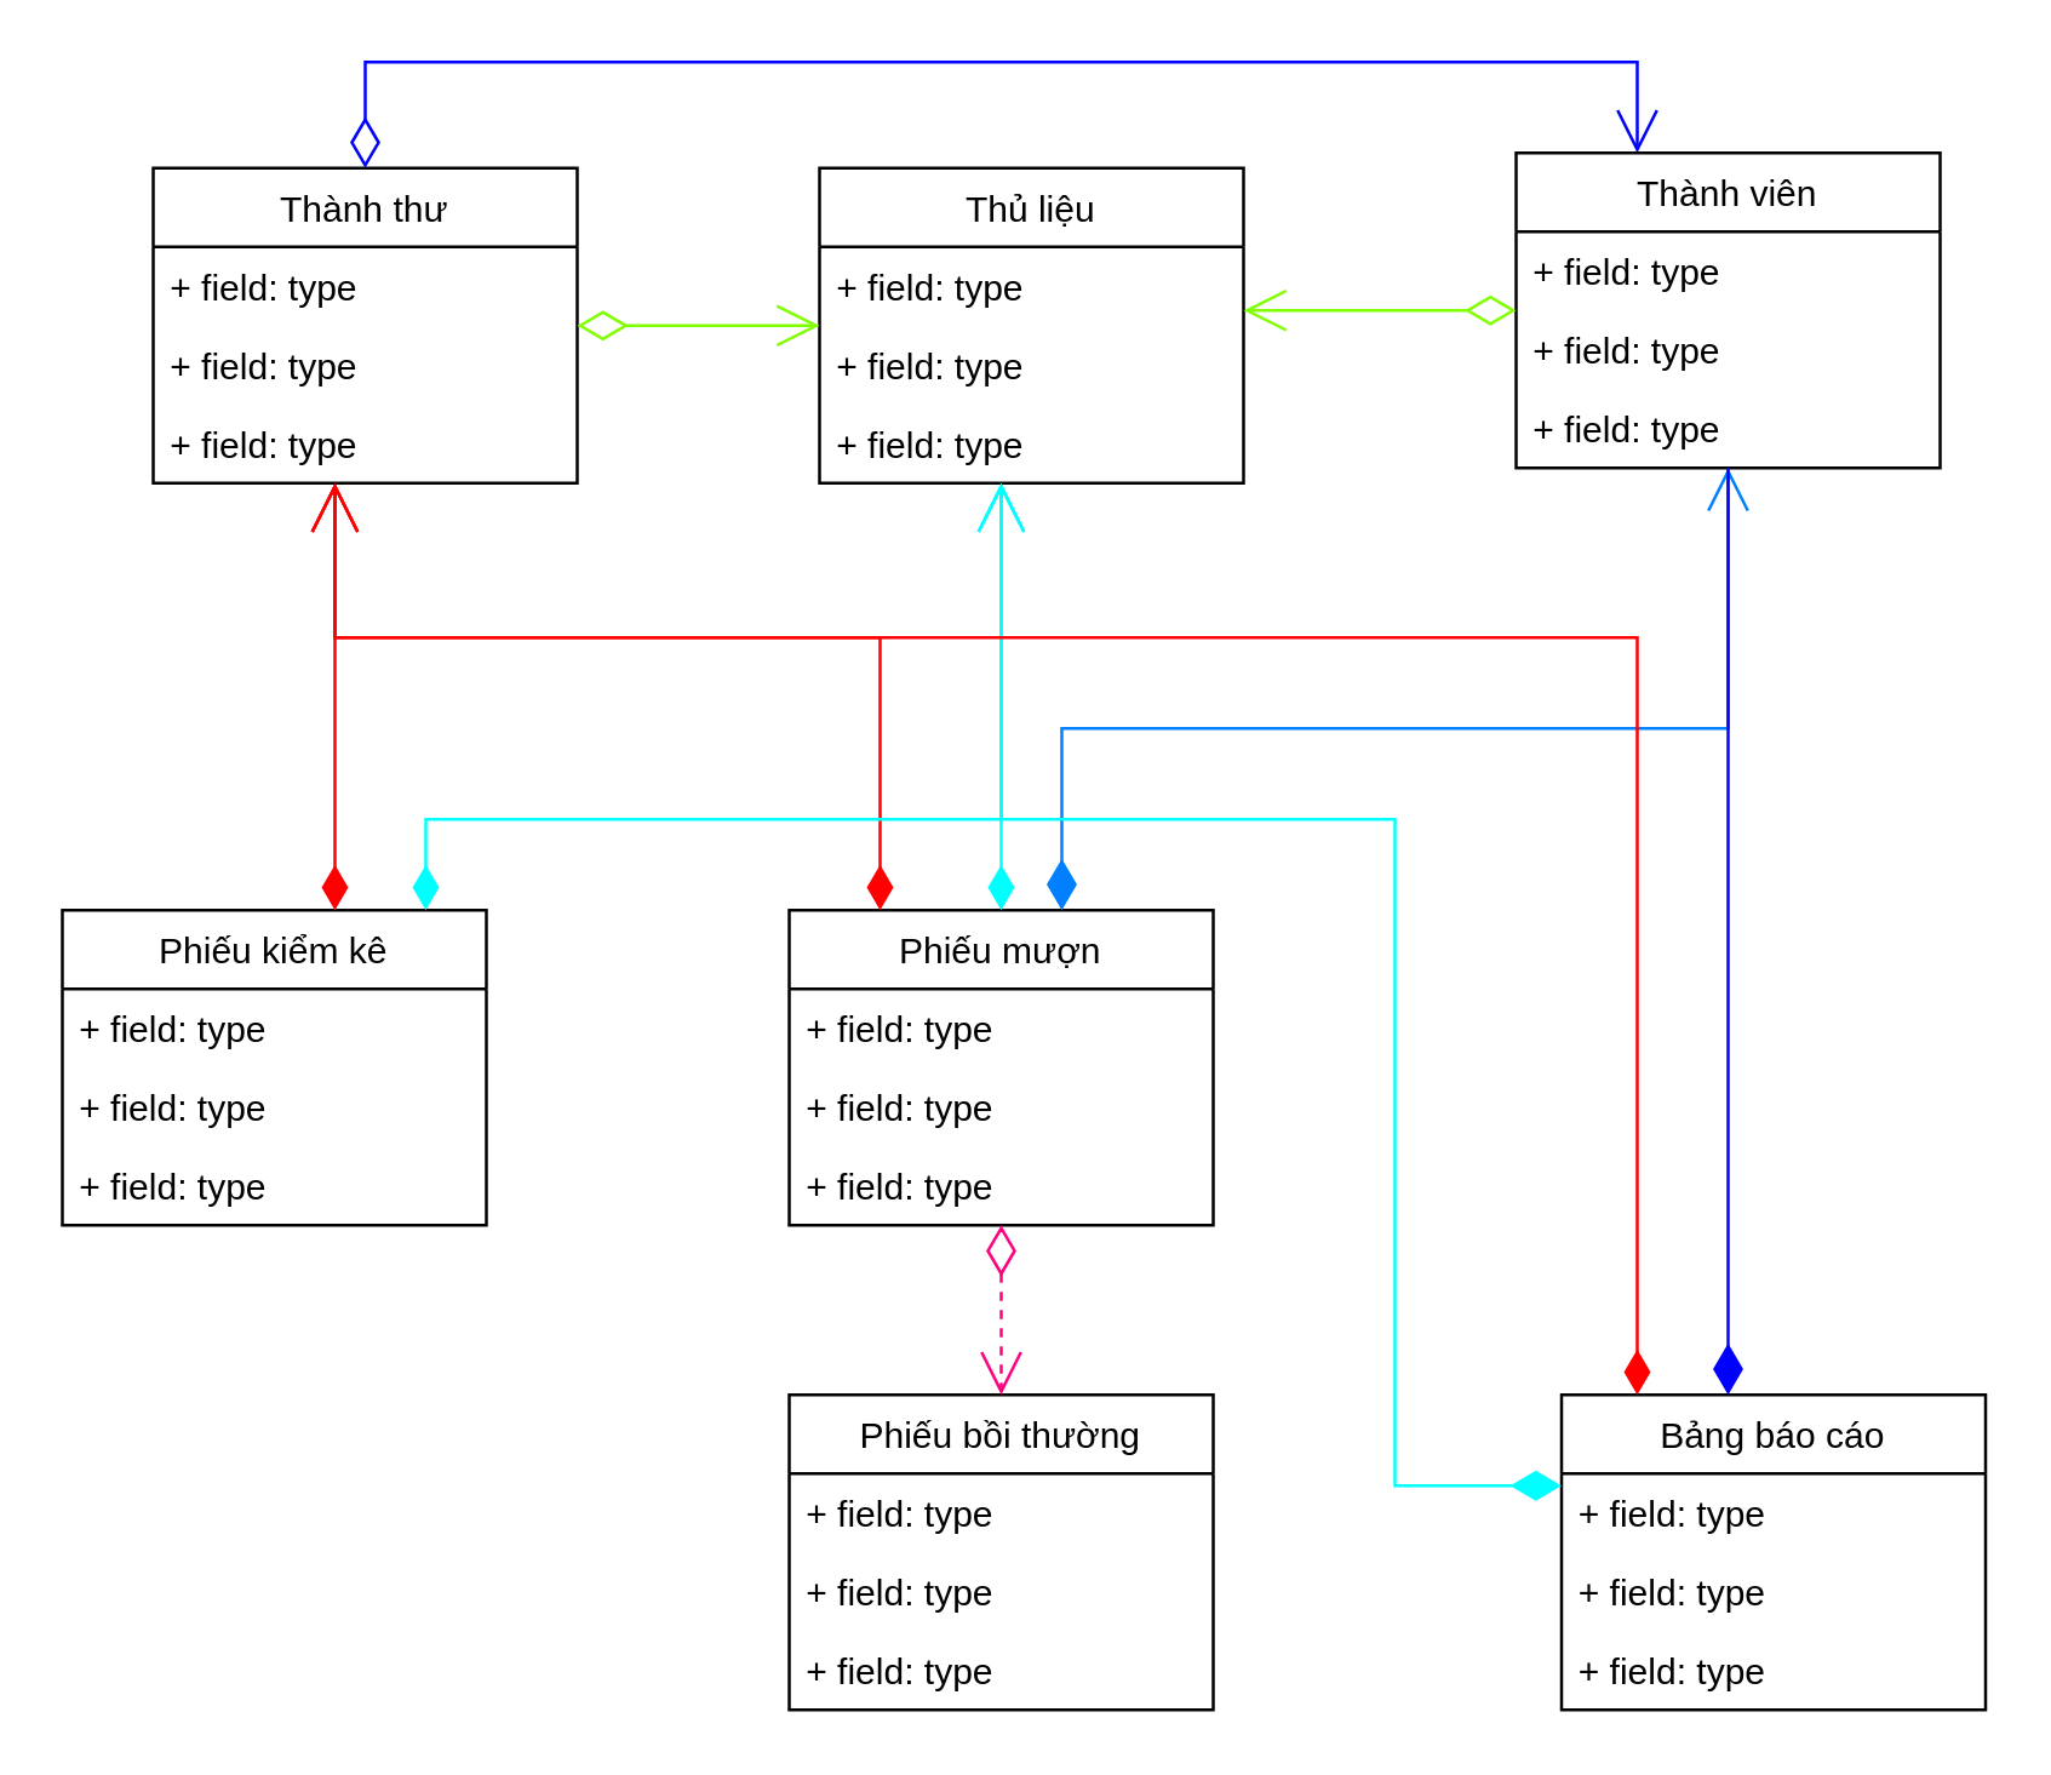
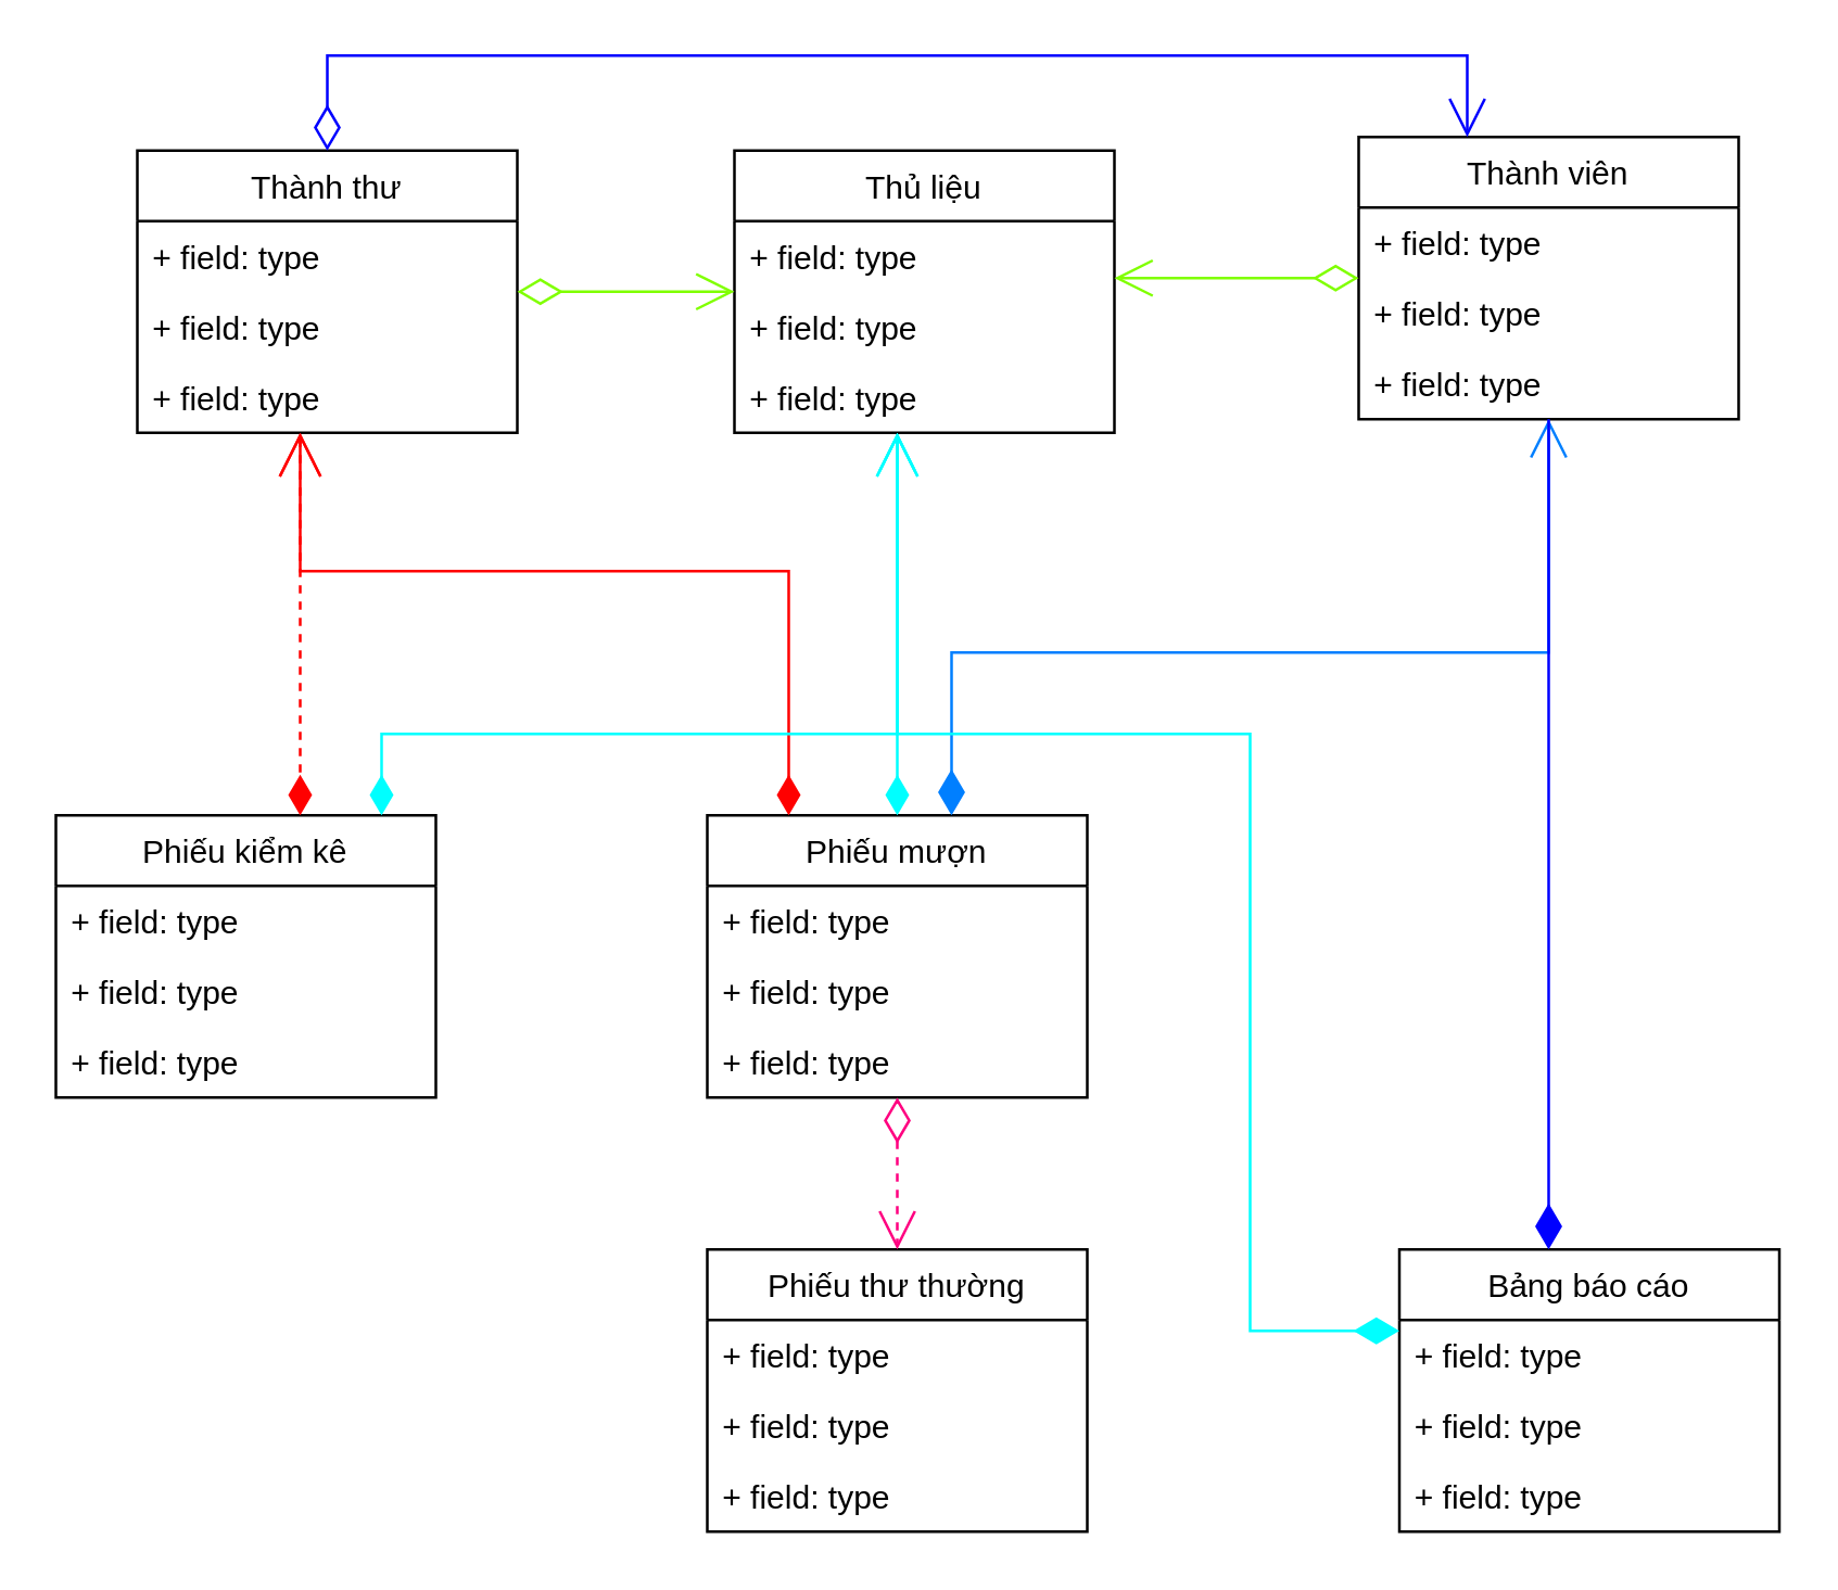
  <mxCell id="0" />
  <mxCell id="1" parent="0" />
  <mxCell id="2" value="Thành thư" style="swimlane;fontStyle=0;childLayout=stackLayout;horizontal=1;startSize=26;fillColor=none;horizontalStack=0;resizeParent=1;resizeParentMax=0;resizeLast=0;collapsible=1;marginBottom=0;" vertex="1" parent="1"><mxGeometry x="50" y="55" width="140" height="104" as="geometry" /></mxCell>
  <mxCell id="3" value="+ field: type" style="text;strokeColor=none;fillColor=none;align=left;verticalAlign=top;spacingLeft=4;spacingRight=4;overflow=hidden;rotatable=0;points=[[0,0.5],[1,0.5]];portConstraint=eastwest;" vertex="1" parent="2"><mxGeometry y="26" width="140" height="26" as="geometry" /></mxCell>
  <mxCell id="4" value="+ field: type" style="text;strokeColor=none;fillColor=none;align=left;verticalAlign=top;spacingLeft=4;spacingRight=4;overflow=hidden;rotatable=0;points=[[0,0.5],[1,0.5]];portConstraint=eastwest;" vertex="1" parent="2"><mxGeometry y="52" width="140" height="26" as="geometry" /></mxCell>
  <mxCell id="5" value="+ field: type" style="text;strokeColor=none;fillColor=none;align=left;verticalAlign=top;spacingLeft=4;spacingRight=4;overflow=hidden;rotatable=0;points=[[0,0.5],[1,0.5]];portConstraint=eastwest;" vertex="1" parent="2"><mxGeometry y="78" width="140" height="26" as="geometry" /></mxCell>
  <mxCell id="6" value="Thành viên" style="swimlane;fontStyle=0;childLayout=stackLayout;horizontal=1;startSize=26;fillColor=none;horizontalStack=0;resizeParent=1;resizeParentMax=0;resizeLast=0;collapsible=1;marginBottom=0;" vertex="1" parent="1"><mxGeometry x="500" y="50" width="140" height="104" as="geometry" /></mxCell>
  <mxCell id="7" value="+ field: type" style="text;strokeColor=none;fillColor=none;align=left;verticalAlign=top;spacingLeft=4;spacingRight=4;overflow=hidden;rotatable=0;points=[[0,0.5],[1,0.5]];portConstraint=eastwest;" vertex="1" parent="6"><mxGeometry y="26" width="140" height="26" as="geometry" /></mxCell>
  <mxCell id="8" value="+ field: type" style="text;strokeColor=none;fillColor=none;align=left;verticalAlign=top;spacingLeft=4;spacingRight=4;overflow=hidden;rotatable=0;points=[[0,0.5],[1,0.5]];portConstraint=eastwest;" vertex="1" parent="6"><mxGeometry y="52" width="140" height="26" as="geometry" /></mxCell>
  <mxCell id="9" value="+ field: type" style="text;strokeColor=none;fillColor=none;align=left;verticalAlign=top;spacingLeft=4;spacingRight=4;overflow=hidden;rotatable=0;points=[[0,0.5],[1,0.5]];portConstraint=eastwest;" vertex="1" parent="6"><mxGeometry y="78" width="140" height="26" as="geometry" /></mxCell>
  <mxCell id="10" value="Phiếu mượn" style="swimlane;fontStyle=0;childLayout=stackLayout;horizontal=1;startSize=26;fillColor=none;horizontalStack=0;resizeParent=1;resizeParentMax=0;resizeLast=0;collapsible=1;marginBottom=0;" vertex="1" parent="1"><mxGeometry x="260" y="300" width="140" height="104" as="geometry" /></mxCell>
  <mxCell id="11" value="+ field: type" style="text;strokeColor=none;fillColor=none;align=left;verticalAlign=top;spacingLeft=4;spacingRight=4;overflow=hidden;rotatable=0;points=[[0,0.5],[1,0.5]];portConstraint=eastwest;" vertex="1" parent="10"><mxGeometry y="26" width="140" height="26" as="geometry" /></mxCell>
  <mxCell id="12" value="+ field: type" style="text;strokeColor=none;fillColor=none;align=left;verticalAlign=top;spacingLeft=4;spacingRight=4;overflow=hidden;rotatable=0;points=[[0,0.5],[1,0.5]];portConstraint=eastwest;" vertex="1" parent="10"><mxGeometry y="52" width="140" height="26" as="geometry" /></mxCell>
  <mxCell id="13" value="+ field: type" style="text;strokeColor=none;fillColor=none;align=left;verticalAlign=top;spacingLeft=4;spacingRight=4;overflow=hidden;rotatable=0;points=[[0,0.5],[1,0.5]];portConstraint=eastwest;" vertex="1" parent="10"><mxGeometry y="78" width="140" height="26" as="geometry" /></mxCell>
  <mxCell id="14" value="Thủ liệu" style="swimlane;fontStyle=0;childLayout=stackLayout;horizontal=1;startSize=26;fillColor=none;horizontalStack=0;resizeParent=1;resizeParentMax=0;resizeLast=0;collapsible=1;marginBottom=0;" vertex="1" parent="1"><mxGeometry x="270" y="55" width="140" height="104" as="geometry" /></mxCell>
  <mxCell id="15" value="+ field: type" style="text;strokeColor=none;fillColor=none;align=left;verticalAlign=top;spacingLeft=4;spacingRight=4;overflow=hidden;rotatable=0;points=[[0,0.5],[1,0.5]];portConstraint=eastwest;" vertex="1" parent="14"><mxGeometry y="26" width="140" height="26" as="geometry" /></mxCell>
  <mxCell id="16" value="+ field: type" style="text;strokeColor=none;fillColor=none;align=left;verticalAlign=top;spacingLeft=4;spacingRight=4;overflow=hidden;rotatable=0;points=[[0,0.5],[1,0.5]];portConstraint=eastwest;" vertex="1" parent="14"><mxGeometry y="52" width="140" height="26" as="geometry" /></mxCell>
  <mxCell id="17" value="+ field: type" style="text;strokeColor=none;fillColor=none;align=left;verticalAlign=top;spacingLeft=4;spacingRight=4;overflow=hidden;rotatable=0;points=[[0,0.5],[1,0.5]];portConstraint=eastwest;" vertex="1" parent="14"><mxGeometry y="78" width="140" height="26" as="geometry" /></mxCell>
  <mxCell id="18" value="" style="endArrow=open;html=1;endSize=12;startArrow=diamondThin;startSize=14;startFill=0;edgeStyle=orthogonalEdgeStyle;align=left;verticalAlign=bottom;rounded=0;strokeColor=#80FF00;" edge="1" parent="1" source="2" target="14"><mxGeometry x="-1" y="3" relative="1" as="geometry"><mxPoint y="256.5" as="sourcePoint" x="230" /><mxPoint x="390" y="256.5" as="targetPoint" /><Array as="points"><mxPoint x="240" y="107" /><mxPoint x="240" y="107" /></Array></mxGeometry></mxCell>
  <mxCell id="19" value="" style="endArrow=open;html=1;endSize=12;startArrow=diamondThin;startSize=14;startFill=0;edgeStyle=orthogonalEdgeStyle;align=left;verticalAlign=bottom;rounded=0;strokeColor=#80FF00;" edge="1" parent="1" source="6" target="14"><mxGeometry x="-1" y="3" relative="1" as="geometry"><mxPoint x="570" y="190" as="sourcePoint" /><mxPoint x="609.86" y="411.416" as="targetPoint" /><Array as="points"><mxPoint x="450" y="102" /><mxPoint x="450" y="102" /></Array></mxGeometry></mxCell>
  <mxCell id="20" value="" style="endArrow=diamondThin;html=1;endSize=12;startArrow=open;startSize=14;startFill=0;edgeStyle=orthogonalEdgeStyle;align=left;verticalAlign=bottom;rounded=0;endFill=1;strokeColor=#FF0000;" edge="1" parent="1" source="2" target="10"><mxGeometry x="-1" y="3" relative="1" as="geometry"><mxPoint x="-10" y="290" as="sourcePoint" /><mxPoint x="150" y="290" as="targetPoint" /><Array as="points"><mxPoint x="110" y="210" /><mxPoint x="290" y="210" /></Array></mxGeometry></mxCell>
  <mxCell id="21" value="" style="endArrow=diamondThin;html=1;endSize=12;startArrow=open;startSize=14;startFill=0;edgeStyle=orthogonalEdgeStyle;align=left;verticalAlign=bottom;rounded=0;endFill=1;strokeColor=#00FFFF;" edge="1" parent="1" source="14" target="10"><mxGeometry x="-1" y="3" relative="1" as="geometry"><mxPoint x="-10" y="371.5" as="sourcePoint" /><mxPoint x="150" y="371.5" as="targetPoint" /><Array as="points"><mxPoint x="330" y="250" /><mxPoint x="330" y="250" /></Array></mxGeometry></mxCell>
  <mxCell id="22" value="" style="endArrow=open;html=1;endSize=12;startArrow=diamondThin;startSize=14;startFill=1;edgeStyle=orthogonalEdgeStyle;align=left;verticalAlign=bottom;rounded=0;strokeColor=#007FFF;" edge="1" parent="1" source="10" target="6"><mxGeometry x="-1" y="3" relative="1" as="geometry"><mxPoint x="-10" y="424" as="sourcePoint" /><mxPoint x="150" y="424" as="targetPoint" /><Array as="points"><mxPoint x="350" y="240" /><mxPoint x="570" y="240" /></Array></mxGeometry></mxCell>
  <mxCell id="23" value="" style="endArrow=open;html=1;endSize=12;startArrow=diamondThin;startSize=14;startFill=0;edgeStyle=orthogonalEdgeStyle;align=left;verticalAlign=bottom;rounded=0;strokeColor=#0000FF;" edge="1" parent="1" source="2" target="6"><mxGeometry x="-1" y="3" relative="1" as="geometry"><mxPoint x="200" y="117" as="sourcePoint" /><mxPoint x="280" y="117" as="targetPoint" /><Array as="points"><mxPoint x="120" y="20" /><mxPoint x="540" y="20" /></Array></mxGeometry></mxCell>
- <mxCell id="24" value="Phiếu bồi thường" style="swimlane;fontStyle=0;childLayout=stackLayout;horizontal=1;startSize=26;fillColor=none;horizontalStack=0;resizeParent=1;resizeParentMax=0;resizeLast=0;collapsible=1;marginBottom=0;" vertex="1" parent="1"><mxGeometry x="260" y="460" width="140" height="104" as="geometry" /></mxCell>
+ <mxCell id="24" value="Phiếu thư thường" style="swimlane;fontStyle=0;childLayout=stackLayout;horizontal=1;startSize=26;fillColor=none;horizontalStack=0;resizeParent=1;resizeParentMax=0;resizeLast=0;collapsible=1;marginBottom=0;" vertex="1" parent="1"><mxGeometry x="260" y="460" width="140" height="104" as="geometry" /></mxCell>
  <mxCell id="25" value="+ field: type" style="text;strokeColor=none;fillColor=none;align=left;verticalAlign=top;spacingLeft=4;spacingRight=4;overflow=hidden;rotatable=0;points=[[0,0.5],[1,0.5]];portConstraint=eastwest;" vertex="1" parent="24"><mxGeometry y="26" width="140" height="26" as="geometry" /></mxCell>
  <mxCell id="26" value="+ field: type" style="text;strokeColor=none;fillColor=none;align=left;verticalAlign=top;spacingLeft=4;spacingRight=4;overflow=hidden;rotatable=0;points=[[0,0.5],[1,0.5]];portConstraint=eastwest;" vertex="1" parent="24"><mxGeometry y="52" width="140" height="26" as="geometry" /></mxCell>
  <mxCell id="27" value="+ field: type" style="text;strokeColor=none;fillColor=none;align=left;verticalAlign=top;spacingLeft=4;spacingRight=4;overflow=hidden;rotatable=0;points=[[0,0.5],[1,0.5]];portConstraint=eastwest;" vertex="1" parent="24"><mxGeometry y="78" width="140" height="26" as="geometry" /></mxCell>
  <mxCell id="28" value="" style="endArrow=open;html=1;endSize=12;startArrow=diamondThin;startSize=14;startFill=0;edgeStyle=orthogonalEdgeStyle;align=left;verticalAlign=bottom;rounded=0;strokeColor=#FF0080;dashed=1;" edge="1" parent="1" source="10" target="24"><mxGeometry x="-1" y="3" relative="1" as="geometry"><mxPoint x="510" y="111.966" as="sourcePoint" /><mxPoint x="420" y="111.966" as="targetPoint" /><Array as="points" /></mxGeometry></mxCell>
  <mxCell id="29" value="Phiếu kiểm kê" style="swimlane;fontStyle=0;childLayout=stackLayout;horizontal=1;startSize=26;fillColor=none;horizontalStack=0;resizeParent=1;resizeParentMax=0;resizeLast=0;collapsible=1;marginBottom=0;" vertex="1" parent="1"><mxGeometry x="20" y="300" width="140" height="104" as="geometry" /></mxCell>
  <mxCell id="30" value="+ field: type" style="text;strokeColor=none;fillColor=none;align=left;verticalAlign=top;spacingLeft=4;spacingRight=4;overflow=hidden;rotatable=0;points=[[0,0.5],[1,0.5]];portConstraint=eastwest;" vertex="1" parent="29"><mxGeometry y="26" width="140" height="26" as="geometry" /></mxCell>
  <mxCell id="31" value="+ field: type" style="text;strokeColor=none;fillColor=none;align=left;verticalAlign=top;spacingLeft=4;spacingRight=4;overflow=hidden;rotatable=0;points=[[0,0.5],[1,0.5]];portConstraint=eastwest;" vertex="1" parent="29"><mxGeometry y="52" width="140" height="26" as="geometry" /></mxCell>
  <mxCell id="32" value="+ field: type" style="text;strokeColor=none;fillColor=none;align=left;verticalAlign=top;spacingLeft=4;spacingRight=4;overflow=hidden;rotatable=0;points=[[0,0.5],[1,0.5]];portConstraint=eastwest;" vertex="1" parent="29"><mxGeometry y="78" width="140" height="26" as="geometry" /></mxCell>
- <mxCell id="33" value="" style="endArrow=diamondThin;html=1;endSize=12;startArrow=open;startSize=14;startFill=0;edgeStyle=orthogonalEdgeStyle;align=left;verticalAlign=bottom;rounded=0;endFill=1;strokeColor=#FF0000;" edge="1" parent="1" source="2" target="29"><mxGeometry x="-1" y="3" relative="1" as="geometry"><mxPoint x="140" y="169" as="sourcePoint" /><mxPoint x="340" y="310" as="targetPoint" /><Array as="points"><mxPoint x="110" y="270" /><mxPoint x="110" y="270" /></Array></mxGeometry></mxCell>
+ <mxCell id="33" value="" style="endArrow=diamondThin;html=1;endSize=12;startArrow=open;startSize=14;startFill=0;edgeStyle=orthogonalEdgeStyle;align=left;verticalAlign=bottom;rounded=0;endFill=1;strokeColor=#FF0000;dashed=1;" edge="1" parent="1" source="2" target="29"><mxGeometry x="-1" y="3" relative="1" as="geometry"><mxPoint x="140" y="169" as="sourcePoint" /><mxPoint x="340" y="310" as="targetPoint" /><Array as="points"><mxPoint x="110" y="270" /><mxPoint x="110" y="270" /></Array></mxGeometry></mxCell>
  <mxCell id="34" value="" style="endArrow=diamondThin;html=1;endSize=12;startArrow=open;startSize=14;startFill=0;edgeStyle=orthogonalEdgeStyle;align=left;verticalAlign=bottom;rounded=0;endFill=1;strokeColor=#00FFFF;" edge="1" parent="1" source="14" target="29"><mxGeometry x="-1" y="3" relative="1" as="geometry"><mxPoint x="100" y="169" as="sourcePoint" /><mxPoint x="100" y="310" as="targetPoint" /><Array as="points"><mxPoint x="330" y="270" /><mxPoint x="140" y="270" /></Array></mxGeometry></mxCell>
  <mxCell id="35" value="Bảng báo cáo" style="swimlane;fontStyle=0;childLayout=stackLayout;horizontal=1;startSize=26;fillColor=none;horizontalStack=0;resizeParent=1;resizeParentMax=0;resizeLast=0;collapsible=1;marginBottom=0;" vertex="1" parent="1"><mxGeometry x="515" y="460" width="140" height="104" as="geometry" /></mxCell>
  <mxCell id="36" value="+ field: type" style="text;strokeColor=none;fillColor=none;align=left;verticalAlign=top;spacingLeft=4;spacingRight=4;overflow=hidden;rotatable=0;points=[[0,0.5],[1,0.5]];portConstraint=eastwest;" vertex="1" parent="35"><mxGeometry y="26" width="140" height="26" as="geometry" /></mxCell>
  <mxCell id="37" value="+ field: type" style="text;strokeColor=none;fillColor=none;align=left;verticalAlign=top;spacingLeft=4;spacingRight=4;overflow=hidden;rotatable=0;points=[[0,0.5],[1,0.5]];portConstraint=eastwest;" vertex="1" parent="35"><mxGeometry y="52" width="140" height="26" as="geometry" /></mxCell>
  <mxCell id="38" value="+ field: type" style="text;strokeColor=none;fillColor=none;align=left;verticalAlign=top;spacingLeft=4;spacingRight=4;overflow=hidden;rotatable=0;points=[[0,0.5],[1,0.5]];portConstraint=eastwest;" vertex="1" parent="35"><mxGeometry y="78" width="140" height="26" as="geometry" /></mxCell>
  <mxCell id="39" value="" style="endArrow=none;html=1;endSize=12;startArrow=diamondThin;startSize=14;startFill=1;edgeStyle=orthogonalEdgeStyle;align=left;verticalAlign=bottom;rounded=0;strokeColor=#0000FF;" edge="1" parent="1" source="35" target="6"><mxGeometry x="-1" y="3" relative="1" as="geometry"><mxPoint x="340" y="310" as="sourcePoint" /><mxPoint x="550" y="164" as="targetPoint" /><Array as="points"><mxPoint x="570" y="180" /><mxPoint x="570" y="180" /></Array></mxGeometry></mxCell>
  <mxCell id="40" value="" style="endArrow=open;html=1;endSize=12;startArrow=diamondThin;startSize=14;startFill=1;edgeStyle=orthogonalEdgeStyle;align=left;verticalAlign=bottom;rounded=0;strokeColor=#00FFFF;" edge="1" parent="1" source="35" target="14"><mxGeometry x="-1" y="3" relative="1" as="geometry"><mxPoint x="600" y="470" as="sourcePoint" /><mxPoint x="600" y="164" as="targetPoint" /><Array as="points"><mxPoint x="460" y="490" /><mxPoint x="460" y="270" /><mxPoint x="330" y="270" /></Array></mxGeometry></mxCell>
- <mxCell id="41" value="" style="endArrow=diamondThin;html=1;endSize=12;startArrow=open;startSize=14;startFill=0;edgeStyle=orthogonalEdgeStyle;align=left;verticalAlign=bottom;rounded=0;endFill=1;strokeColor=#FF0000;" edge="1" parent="1" source="2" target="35"><mxGeometry x="-1" y="3" relative="1" as="geometry"><mxPoint x="320" y="169" as="sourcePoint" /><mxPoint x="100" y="310" as="targetPoint" /><Array as="points"><mxPoint x="110" y="210" /><mxPoint x="540" y="210" /></Array></mxGeometry></mxCell>
